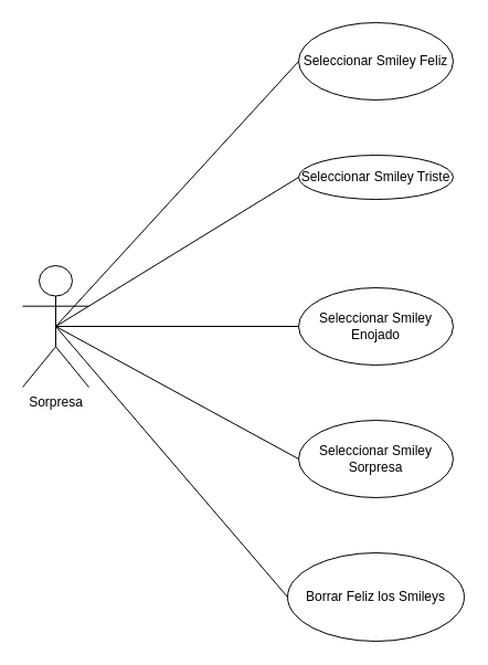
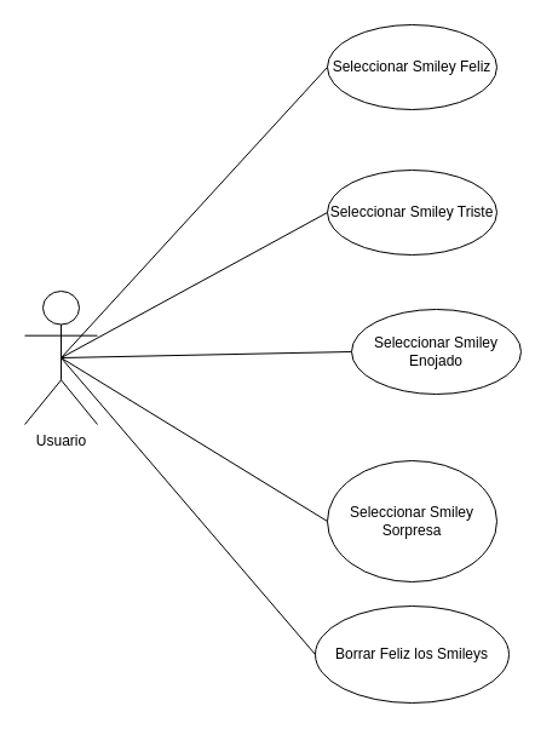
  <mxCell id="0" />
  <mxCell id="1" parent="0" />
- <mxCell id="2" value="&lt;font style=&quot;vertical-align: inherit;&quot;&gt;&lt;font style=&quot;vertical-align: inherit;&quot;&gt;Sorpresa&lt;/font&gt;&lt;/font&gt;" style="shape=umlActor;verticalLabelPosition=bottom;verticalAlign=top;html=1;" vertex="1" parent="1"><mxGeometry x="20" y="240" width="60" height="110" as="geometry" /></mxCell>
+ <mxCell id="2" value="&lt;font style=&quot;vertical-align: inherit;&quot;&gt;&lt;font style=&quot;vertical-align: inherit;&quot;&gt;Usuario&lt;/font&gt;&lt;/font&gt;" style="shape=umlActor;verticalLabelPosition=bottom;verticalAlign=top;html=1;" vertex="1" parent="1"><mxGeometry x="20" y="240" width="60" height="110" as="geometry" /></mxCell>
  <mxCell id="3" value="&lt;font style=&quot;vertical-align: inherit;&quot;&gt;&lt;font style=&quot;vertical-align: inherit;&quot;&gt;Seleccionar Smiley Feliz&lt;/font&gt;&lt;/font&gt;" style="ellipse;whiteSpace=wrap;html=1;" vertex="1" parent="1"><mxGeometry x="270" y="20" width="140" height="70" as="geometry" /></mxCell>
- <mxCell id="4" value="&lt;font style=&quot;vertical-align: inherit;&quot;&gt;&lt;font style=&quot;vertical-align: inherit;&quot;&gt;Seleccionar Smiley Triste&lt;/font&gt;&lt;/font&gt;" style="ellipse;whiteSpace=wrap;html=1;" vertex="1" parent="1"><mxGeometry x="270" y="140" width="140" height="40" as="geometry" /></mxCell>
- <mxCell id="5" value="&lt;font style=&quot;vertical-align: inherit;&quot;&gt;&lt;font style=&quot;vertical-align: inherit;&quot;&gt;Seleccionar Smiley Enojado&lt;/font&gt;&lt;/font&gt;" style="ellipse;whiteSpace=wrap;html=1;" vertex="1" parent="1"><mxGeometry x="270" y="260" width="140" height="70" as="geometry" /></mxCell>
- <mxCell id="6" value="&lt;font style=&quot;vertical-align: inherit;&quot;&gt;&lt;font style=&quot;vertical-align: inherit;&quot;&gt;Seleccionar Smiley Sorpresa&lt;/font&gt;&lt;/font&gt;" style="ellipse;whiteSpace=wrap;html=1;" vertex="1" parent="1"><mxGeometry x="270" y="380" width="140" height="70" as="geometry" /></mxCell>
+ <mxCell id="4" value="&lt;font style=&quot;vertical-align: inherit;&quot;&gt;&lt;font style=&quot;vertical-align: inherit;&quot;&gt;Seleccionar Smiley Triste&lt;/font&gt;&lt;/font&gt;" style="ellipse;whiteSpace=wrap;html=1;" vertex="1" parent="1"><mxGeometry x="270" y="140" width="140" height="70" as="geometry" /></mxCell>
+ <mxCell id="5" value="&lt;font style=&quot;vertical-align: inherit;&quot;&gt;&lt;font style=&quot;vertical-align: inherit;&quot;&gt;Seleccionar Smiley Enojado&lt;/font&gt;&lt;/font&gt;" style="ellipse;whiteSpace=wrap;html=1;" vertex="1" parent="1"><mxGeometry x="290" y="255" width="140" height="70" as="geometry" /></mxCell>
+ <mxCell id="6" value="&lt;font style=&quot;vertical-align: inherit;&quot;&gt;&lt;font style=&quot;vertical-align: inherit;&quot;&gt;Seleccionar Smiley Sorpresa&lt;/font&gt;&lt;/font&gt;" style="ellipse;whiteSpace=wrap;html=1;" vertex="1" parent="1"><mxGeometry x="270" y="380" width="140" height="100" as="geometry" /></mxCell>
  <mxCell id="7" value="&lt;font style=&quot;vertical-align: inherit;&quot;&gt;&lt;font style=&quot;vertical-align: inherit;&quot;&gt;Borrar Feliz los Smileys&lt;/font&gt;&lt;/font&gt;" style="ellipse;whiteSpace=wrap;html=1;" vertex="1" parent="1"><mxGeometry x="260" y="500" width="160" height="80" as="geometry" /></mxCell>
  <mxCell id="8" value="" style="endArrow=none;html=1;rounded=0;entryX=0;entryY=0.5;entryDx=0;entryDy=0;exitX=0.5;exitY=0.5;exitDx=0;exitDy=0;exitPerimeter=0;" edge="1" parent="1" source="2" target="4"><mxGeometry width="50" height="50" relative="1" as="geometry"><mxPoint x="60" y="295" as="sourcePoint" /><mxPoint x="180" y="210" as="targetPoint" /></mxGeometry></mxCell>
  <mxCell id="9" value="" style="endArrow=none;html=1;rounded=0;entryX=0;entryY=0.5;entryDx=0;entryDy=0;exitX=0.5;exitY=0.5;exitDx=0;exitDy=0;exitPerimeter=0;" edge="1" parent="1" source="2" target="5"><mxGeometry width="50" height="50" relative="1" as="geometry"><mxPoint x="160" y="350" as="sourcePoint" /><mxPoint x="210" y="300" as="targetPoint" /></mxGeometry></mxCell>
  <mxCell id="10" value="" style="endArrow=none;html=1;rounded=0;entryX=0;entryY=0.5;entryDx=0;entryDy=0;exitX=0.5;exitY=0.5;exitDx=0;exitDy=0;exitPerimeter=0;" edge="1" parent="1" source="2" target="6"><mxGeometry width="50" height="50" relative="1" as="geometry"><mxPoint x="140" y="460" as="sourcePoint" /><mxPoint x="190" y="410" as="targetPoint" /></mxGeometry></mxCell>
  <mxCell id="11" value="" style="endArrow=none;html=1;rounded=0;entryX=0;entryY=0.5;entryDx=0;entryDy=0;exitX=0.5;exitY=0.5;exitDx=0;exitDy=0;exitPerimeter=0;" edge="1" parent="1" source="2" target="7"><mxGeometry width="50" height="50" relative="1" as="geometry"><mxPoint x="170" y="540" as="sourcePoint" /><mxPoint x="220" y="490" as="targetPoint" /></mxGeometry></mxCell>
  <mxCell id="12" value="" style="endArrow=none;html=1;rounded=0;entryX=0;entryY=0.5;entryDx=0;entryDy=0;exitX=0.5;exitY=0.5;exitDx=0;exitDy=0;exitPerimeter=0;" edge="1" parent="1" source="2" target="3"><mxGeometry width="50" height="50" relative="1" as="geometry"><mxPoint x="160" y="160" as="sourcePoint" /><mxPoint x="210" y="110" as="targetPoint" /></mxGeometry></mxCell>
